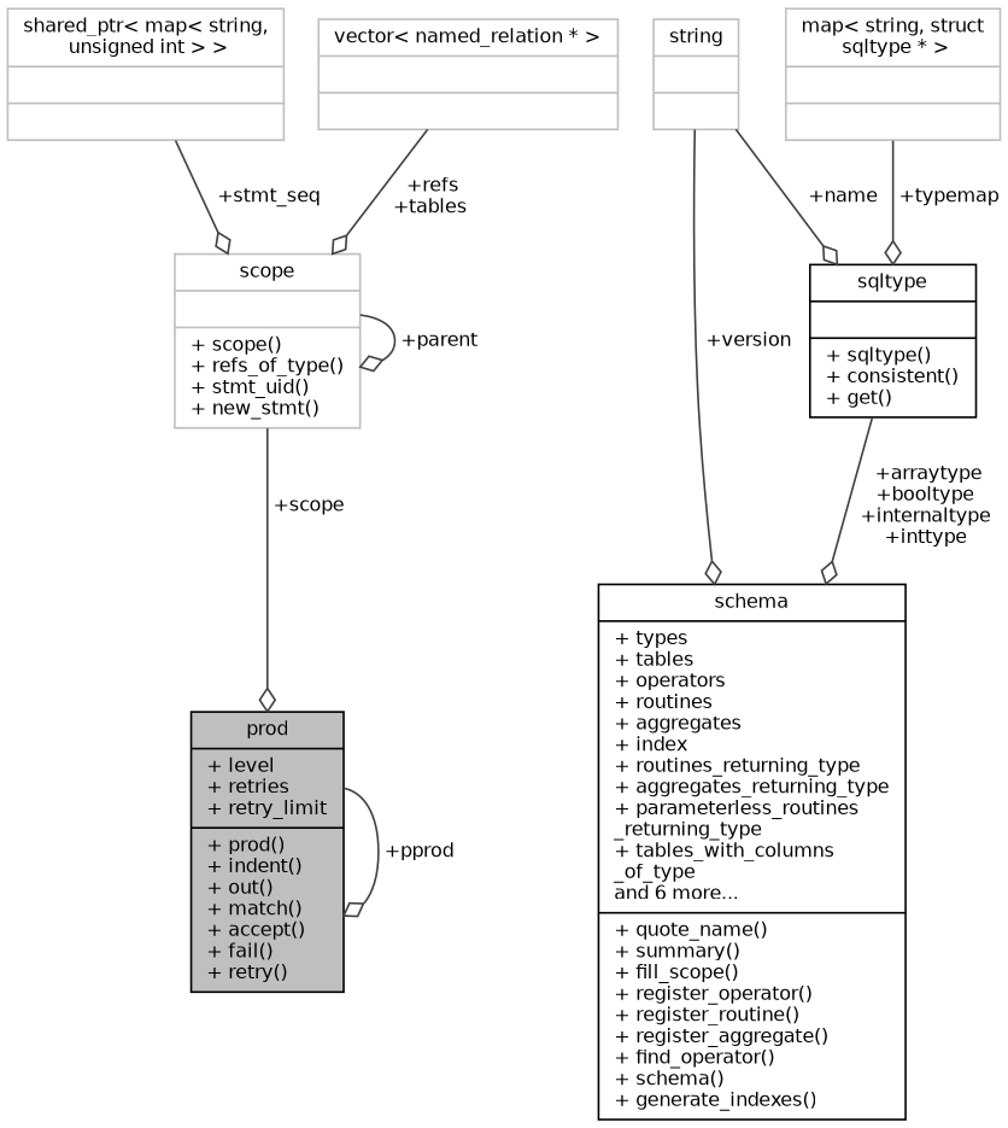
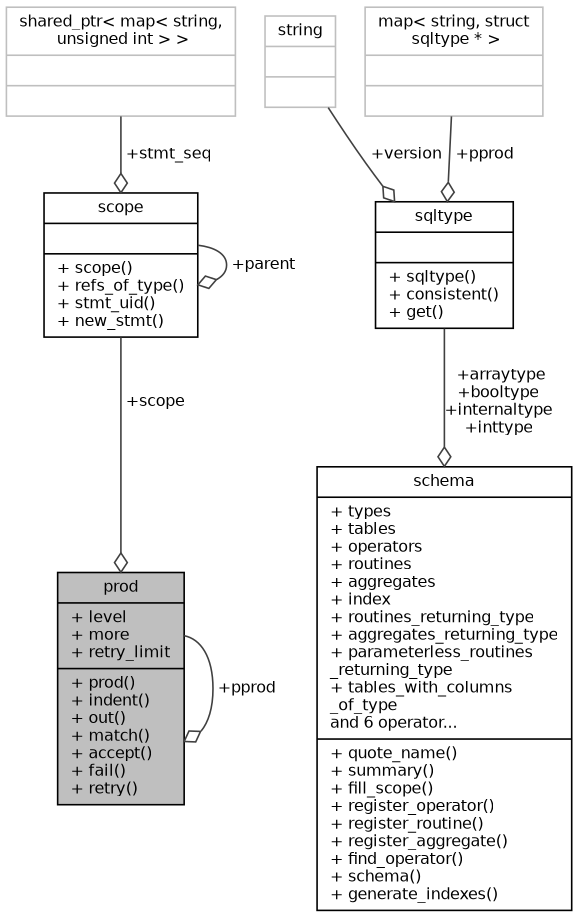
  digraph {
    fontname="DejaVu Sans"
    node [color=black fillcolor=white fontname="DejaVu Sans" fontsize=10 shape=record style=filled]
    edge [arrowhead=odiamond color=grey25 fontname="DejaVu Sans" fontsize=10 labelfontname=Helvetica labelfontsize=10 style=solid]
-   n1 [fillcolor=grey75 fontcolor=black height=0.2 label="{prod\n|+ level\l+ retries\l+ retry_limit\l|+ prod()\l+ indent()\l+ out()\l+ match()\l+ accept()\l+ fail()\l+ retry()\l}" width=0.4]
-   n2 [color=grey75 height=0.2 label="{scope\n||+ scope()\l+ refs_of_type()\l+ stmt_uid()\l+ new_stmt()\l}" width=0.4]
-   n3 [height=0.2 label="{schema\n|+ types\l+ tables\l+ operators\l+ routines\l+ aggregates\l+ index\l+ routines_returning_type\l+ aggregates_returning_type\l+ parameterless_routines\l_returning_type\l+ tables_with_columns\l_of_type\land 6 more...\l|+ quote_name()\l+ summary()\l+ fill_scope()\l+ register_operator()\l+ register_routine()\l+ register_aggregate()\l+ find_operator()\l+ schema()\l+ generate_indexes()\l}" width=0.4]
+   n1 [fillcolor=grey75 fontcolor=black height=0.2 label="{prod\n|+ level\l+ more\l+ retry_limit\l|+ prod()\l+ indent()\l+ out()\l+ match()\l+ accept()\l+ fail()\l+ retry()\l}" width=0.4]
+   n2 [height=0.2 label="{scope\n||+ scope()\l+ refs_of_type()\l+ stmt_uid()\l+ new_stmt()\l}" width=0.4]
+   n3 [height=0.2 label="{schema\n|+ types\l+ tables\l+ operators\l+ routines\l+ aggregates\l+ index\l+ routines_returning_type\l+ aggregates_returning_type\l+ parameterless_routines\l_returning_type\l+ tables_with_columns\l_of_type\land 6 operator...\l|+ quote_name()\l+ summary()\l+ fill_scope()\l+ register_operator()\l+ register_routine()\l+ register_aggregate()\l+ find_operator()\l+ schema()\l+ generate_indexes()\l}" width=0.4]
    n4 [color=grey75 height=0.2 label="{string\n||}" width=0.4]
    n5 [height=0.2 label="{sqltype\n||+ sqltype()\l+ consistent()\l+ get()\l}" width=0.4]
    n6 [color=grey75 height=0.2 label="{map\< string, struct\l sqltype * \>\n||}" width=0.4]
    n7 [color=grey75 height=0.2 label="{shared_ptr\< map\< string,\l unsigned int \> \>\n||}" width=0.4]
-   n8 [color=grey75 height=0.2 label="{vector\< named_relation * \>\n||}" width=0.4]
    n1 -> n1 [label=" +pprod"]
    n2 -> n1 [label=" +scope"]
    n2 -> n2 [label=" +parent"]
-   n4 -> n3 [label=" +version"]
-   n4 -> n5 [label=" +name"]
+   n4 -> n5 [label=" +version"]
    n5 -> n3 [label=" +arraytype\n+booltype\n+internaltype\n+inttype"]
-   n6 -> n5 [label=" +typemap"]
+   n6 -> n5 [label=" +pprod"]
    n7 -> n2 [label=" +stmt_seq"]
-   n8 -> n2 [label=" +refs\n+tables"]
  }
